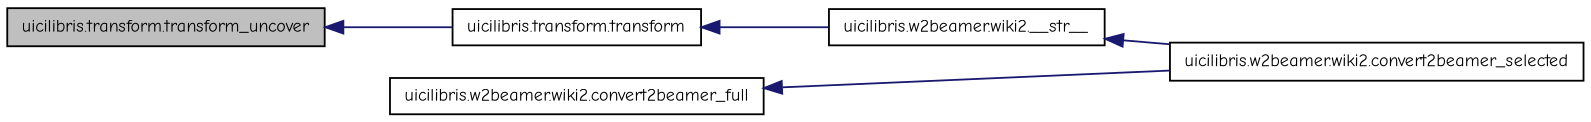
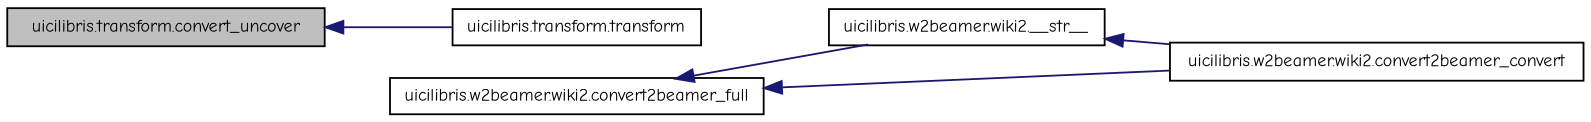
  digraph {
    fontname="Comic Neue"
    rankdir=LR
    node [color=black fillcolor=white fontname="Comic Neue" fontsize=10 shape=record style=filled]
    edge [color=midnightblue dir=back fontname="Comic Neue" fontsize=10 labelfontname=FreeSans labelfontsize=10 style=solid]
-   n1 [fillcolor=grey75 fontcolor=black height=0.2 label="uicilibris.transform.transform_uncover" width=0.4]
+   n1 [fillcolor=grey75 fontcolor=black height=0.2 label="uicilibris.transform.convert_uncover" width=0.4]
    n2 [height=0.2 label="uicilibris.transform.transform" width=0.4]
    n3 [height=0.2 label="uicilibris.w2beamer.wiki2.convert2beamer_full" width=0.4]
    n4 [height=0.2 label="uicilibris.w2beamer.wiki2.__str__" width=0.4]
-   n5 [height=0.2 label="uicilibris.w2beamer.wiki2.convert2beamer_selected" width=0.4]
+   n5 [height=0.2 label="uicilibris.w2beamer.wiki2.convert2beamer_convert" width=0.4]
    n1 -> n2
-   n2 -> n4
+   n3 -> n4
    n3 -> n5
    n4 -> n5
  }
